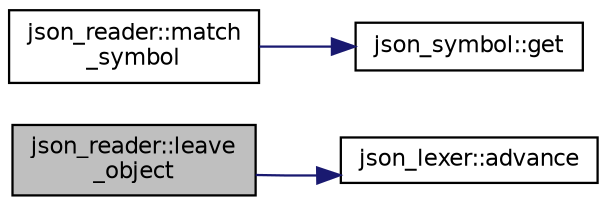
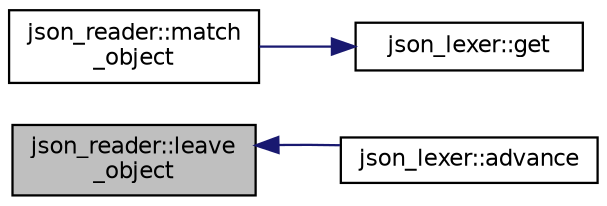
  digraph {
    rankdir=LR
    node [color=black fillcolor=white fontname=Helvetica fontsize=10 shape=record style=filled]
    edge [color=midnightblue fontname=Helvetica fontsize=10 labelfontname=Helvetica labelfontsize=10 style=solid]
    n1 [fillcolor=grey75 fontcolor=black height=0.2 label="json_reader::leave\l_object" width=0.4]
    n2 [height=0.2 label="json_lexer::advance" width=0.4]
-   n3 [height=0.2 label="json_reader::match\l_symbol" width=0.4]
-   n4 [height=0.2 label="json_symbol::get" width=0.4]
-   n1 -> n2
+   n3 [height=0.2 label="json_reader::match\l_object" width=0.4]
+   n4 [height=0.2 label="json_lexer::get" width=0.4]
+   n2 -> n1
    n3 -> n4
  }
